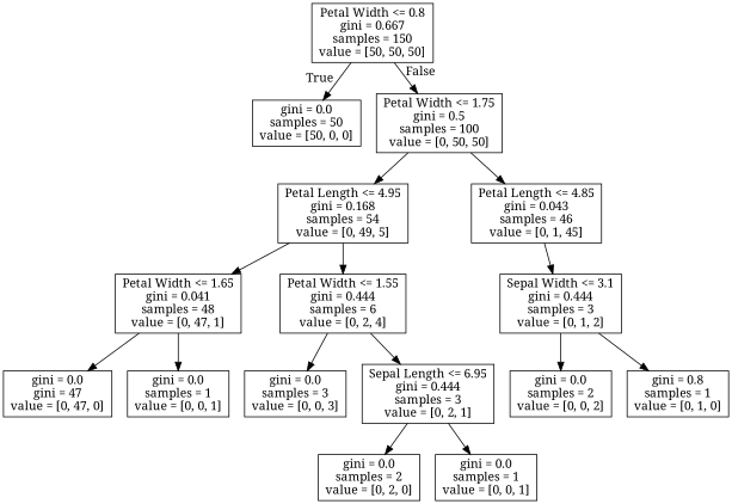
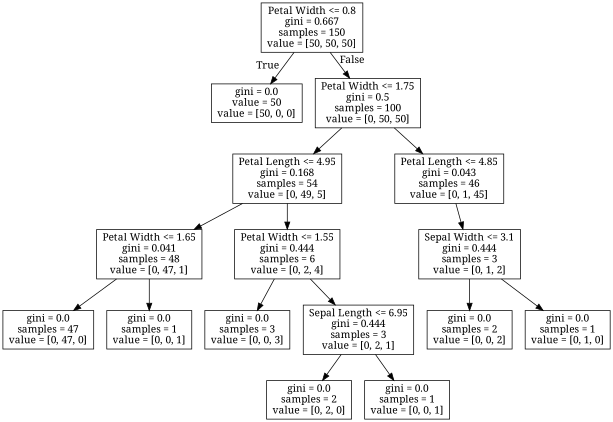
  digraph {
    fontname="Noto Serif"
    node [fontname="Noto Serif" shape=box]
    edge [fontname="Noto Serif"]
    n1 [label="Petal Width <= 0.8\ngini = 0.667\nsamples = 150\nvalue = [50, 50, 50]"]
-   n2 [label="gini = 0.0\nsamples = 50\nvalue = [50, 0, 0]"]
+   n2 [label="gini = 0.0\nvalue = 50\nvalue = [50, 0, 0]"]
    n3 [label="Petal Width <= 1.75\ngini = 0.5\nsamples = 100\nvalue = [0, 50, 50]"]
    n4 [label="Petal Length <= 4.95\ngini = 0.168\nsamples = 54\nvalue = [0, 49, 5]"]
    n5 [label="Petal Length <= 4.85\ngini = 0.043\nsamples = 46\nvalue = [0, 1, 45]"]
    n6 [label="Petal Width <= 1.65\ngini = 0.041\nsamples = 48\nvalue = [0, 47, 1]"]
    n7 [label="Petal Width <= 1.55\ngini = 0.444\nsamples = 6\nvalue = [0, 2, 4]"]
    n8 [label="Sepal Width <= 3.1\ngini = 0.444\nsamples = 3\nvalue = [0, 1, 2]"]
-   n9 [label="gini = 0.0\ngini = 47\nvalue = [0, 47, 0]"]
+   n9 [label="gini = 0.0\nsamples = 47\nvalue = [0, 47, 0]"]
    n10 [label="gini = 0.0\nsamples = 1\nvalue = [0, 0, 1]"]
    n11 [label="gini = 0.0\nsamples = 3\nvalue = [0, 0, 3]"]
    n12 [label="Sepal Length <= 6.95\ngini = 0.444\nsamples = 3\nvalue = [0, 2, 1]"]
    n13 [label="gini = 0.0\nsamples = 2\nvalue = [0, 2, 0]"]
    n14 [label="gini = 0.0\nsamples = 1\nvalue = [0, 0, 1]"]
    n15 [label="gini = 0.0\nsamples = 2\nvalue = [0, 0, 2]"]
-   n16 [label="gini = 0.8\nsamples = 1\nvalue = [0, 1, 0]"]
+   n16 [label="gini = 0.0\nsamples = 1\nvalue = [0, 1, 0]"]
    n1 -> n2 [headlabel=True labelangle=45 labeldistance=2.5]
    n1 -> n3 [headlabel=False labelangle=-45 labeldistance=2.5]
    n3 -> n4
    n3 -> n5
    n4 -> n6
    n4 -> n7
    n5 -> n8
    n6 -> n9
    n6 -> n10
    n7 -> n11
    n7 -> n12
    n8 -> n15
    n8 -> n16
    n12 -> n13
    n12 -> n14
  }
